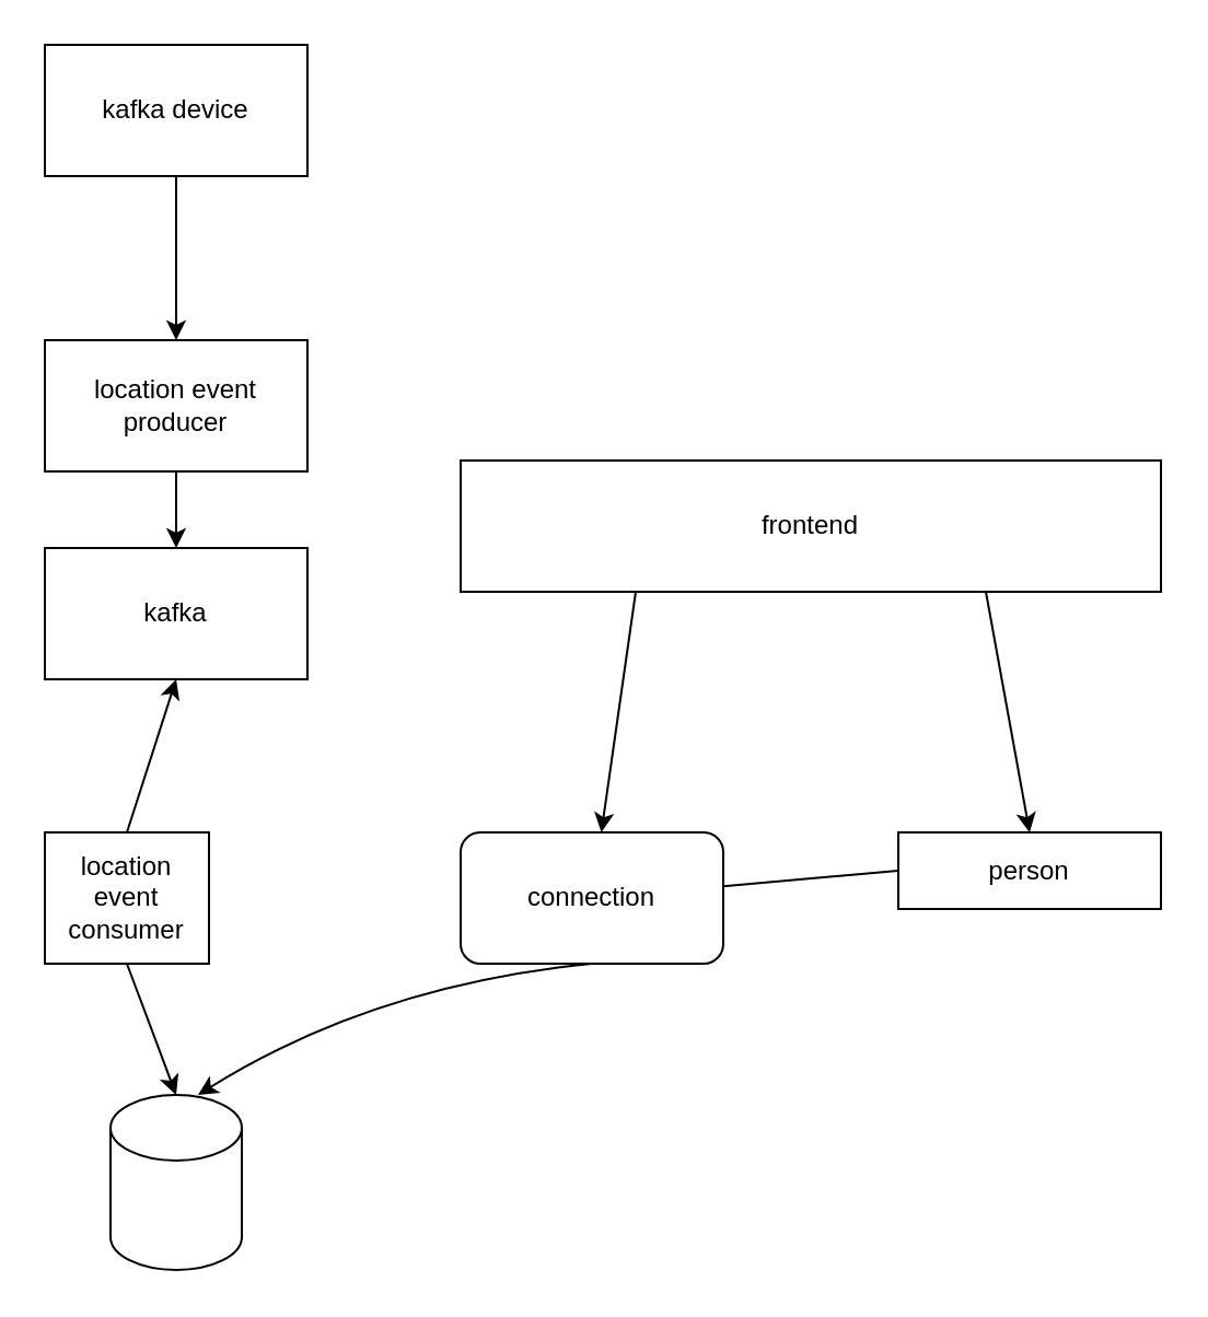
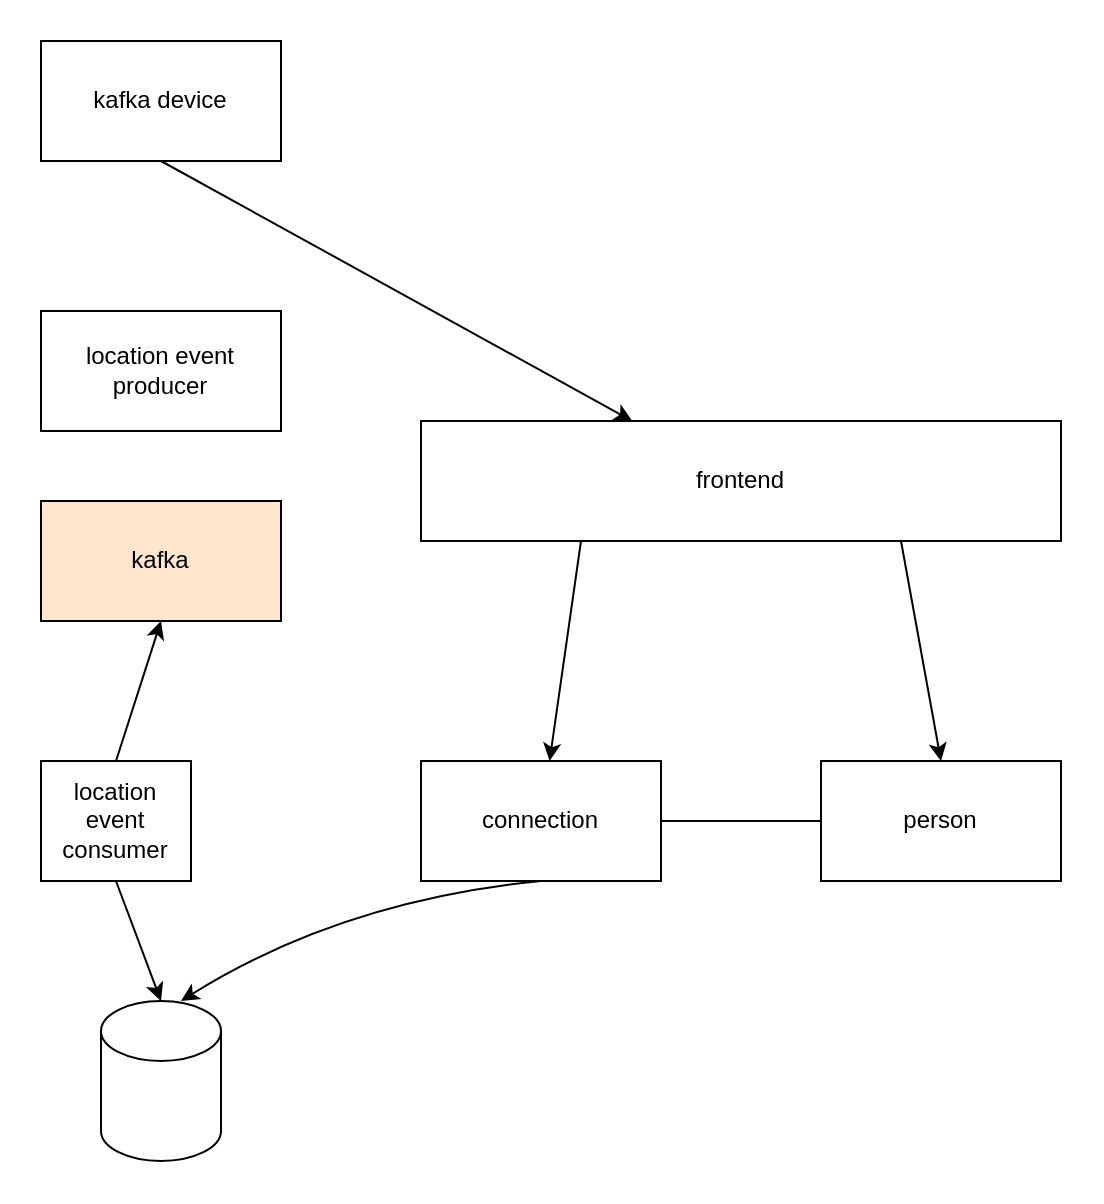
  <mxCell id="0" />
  <mxCell id="1" parent="0" />
  <mxCell id="2" value="kafka device" style="rounded=0;whiteSpace=wrap;html=1;" vertex="1" parent="1"><mxGeometry x="20" y="20" width="120" height="60" as="geometry" /></mxCell>
  <mxCell id="3" value="location event producer" style="rounded=0;whiteSpace=wrap;html=1;" vertex="1" parent="1"><mxGeometry x="20" y="155" width="120" height="60" as="geometry" /></mxCell>
- <mxCell id="4" value="kafka" style="rounded=0;whiteSpace=wrap;html=1;" vertex="1" parent="1"><mxGeometry x="20" y="250" width="120" height="60" as="geometry" /></mxCell>
- <mxCell id="5" value="" style="endArrow=classic;html=1;exitX=0.5;exitY=1;exitDx=0;exitDy=0;entryX=0.5;entryY=0;entryDx=0;entryDy=0;" edge="1" parent="1" source="3" target="4"><mxGeometry width="50" height="50" relative="1" as="geometry"><mxPoint x="340" y="330" as="sourcePoint" /><mxPoint x="390" y="280" as="targetPoint" /></mxGeometry></mxCell>
- <mxCell id="6" value="" style="endArrow=classic;html=1;exitX=0.5;exitY=1;exitDx=0;exitDy=0;entryX=0.5;entryY=0;entryDx=0;entryDy=0;" edge="1" parent="1" source="2" target="3"><mxGeometry width="50" height="50" relative="1" as="geometry"><mxPoint x="200" y="130" as="sourcePoint" /><mxPoint x="250" y="80" as="targetPoint" /></mxGeometry></mxCell>
+ <mxCell id="4" value="kafka" style="rounded=0;whiteSpace=wrap;html=1;fillColor=#ffe6cc;" vertex="1" parent="1"><mxGeometry x="20" y="250" width="120" height="60" as="geometry" /></mxCell>
+ <mxCell id="6" value="" style="endArrow=classic;html=1;exitX=0.5;exitY=1;exitDx=0;exitDy=0;" edge="1" parent="1" source="2" target="14"><mxGeometry width="50" height="50" relative="1" as="geometry"><mxPoint x="200" y="130" as="sourcePoint" /><mxPoint x="250" y="80" as="targetPoint" /></mxGeometry></mxCell>
  <mxCell id="7" value="location event&lt;br&gt;consumer" style="rounded=0;whiteSpace=wrap;html=1;" vertex="1" parent="1"><mxGeometry x="20" y="380" width="75" height="60" as="geometry" /></mxCell>
  <mxCell id="8" value="" style="endArrow=classic;html=1;exitX=0.5;exitY=0;exitDx=0;exitDy=0;" edge="1" parent="1" source="7"><mxGeometry width="50" height="50" relative="1" as="geometry"><mxPoint x="220" y="390" as="sourcePoint" /><mxPoint x="80" y="310" as="targetPoint" /></mxGeometry></mxCell>
  <mxCell id="9" value="" style="shape=cylinder3;whiteSpace=wrap;html=1;boundedLbl=1;backgroundOutline=1;size=15;" vertex="1" parent="1"><mxGeometry x="50" y="500" width="60" height="80" as="geometry" /></mxCell>
  <mxCell id="10" value="" style="endArrow=classic;html=1;exitX=0.5;exitY=1;exitDx=0;exitDy=0;entryX=0.5;entryY=0;entryDx=0;entryDy=0;entryPerimeter=0;" edge="1" parent="1" source="7" target="9"><mxGeometry width="50" height="50" relative="1" as="geometry"><mxPoint x="340" y="290" as="sourcePoint" /><mxPoint x="390" y="240" as="targetPoint" /></mxGeometry></mxCell>
- <mxCell id="11" value="connection" style="whiteSpace=wrap;html=1;rounded=1;" vertex="1" parent="1"><mxGeometry x="210" y="380" width="120" height="60" as="geometry" /></mxCell>
+ <mxCell id="11" value="connection" style="rounded=0;whiteSpace=wrap;html=1;" vertex="1" parent="1"><mxGeometry x="210" y="380" width="120" height="60" as="geometry" /></mxCell>
  <mxCell id="12" value="" style="curved=1;endArrow=classic;html=1;exitX=0.5;exitY=1;exitDx=0;exitDy=0;" edge="1" parent="1" source="11"><mxGeometry width="50" height="50" relative="1" as="geometry"><mxPoint x="270" y="560" as="sourcePoint" /><mxPoint x="90" y="500" as="targetPoint" /><Array as="points"><mxPoint x="170" y="450" /></Array></mxGeometry></mxCell>
- <mxCell id="13" value="person" style="rounded=0;whiteSpace=wrap;html=1;" vertex="1" parent="1"><mxGeometry x="410" y="380" width="120" height="35" as="geometry" /></mxCell>
+ <mxCell id="13" value="person" style="rounded=0;whiteSpace=wrap;html=1;" vertex="1" parent="1"><mxGeometry x="410" y="380" width="120" height="60" as="geometry" /></mxCell>
  <mxCell id="14" value="frontend" style="rounded=0;whiteSpace=wrap;html=1;" vertex="1" parent="1"><mxGeometry x="210" y="210" width="320" height="60" as="geometry" /></mxCell>
  <mxCell id="15" value="" style="endArrow=none;html=1;exitX=0;exitY=0.5;exitDx=0;exitDy=0;" edge="1" parent="1" source="13" target="11"><mxGeometry width="50" height="50" relative="1" as="geometry"><mxPoint x="340" y="290" as="sourcePoint" /><mxPoint x="390" y="240" as="targetPoint" /></mxGeometry></mxCell>
  <mxCell id="16" value="" style="endArrow=classic;html=1;exitX=0.25;exitY=1;exitDx=0;exitDy=0;" edge="1" parent="1" source="14" target="11"><mxGeometry width="50" height="50" relative="1" as="geometry"><mxPoint x="240" y="120" as="sourcePoint" /><mxPoint x="290" y="70" as="targetPoint" /></mxGeometry></mxCell>
  <mxCell id="17" value="" style="endArrow=classic;html=1;exitX=0.75;exitY=1;exitDx=0;exitDy=0;entryX=0.5;entryY=0;entryDx=0;entryDy=0;" edge="1" parent="1" source="14" target="13"><mxGeometry width="50" height="50" relative="1" as="geometry"><mxPoint x="450" y="60" as="sourcePoint" /><mxPoint x="500" y="10" as="targetPoint" /></mxGeometry></mxCell>
